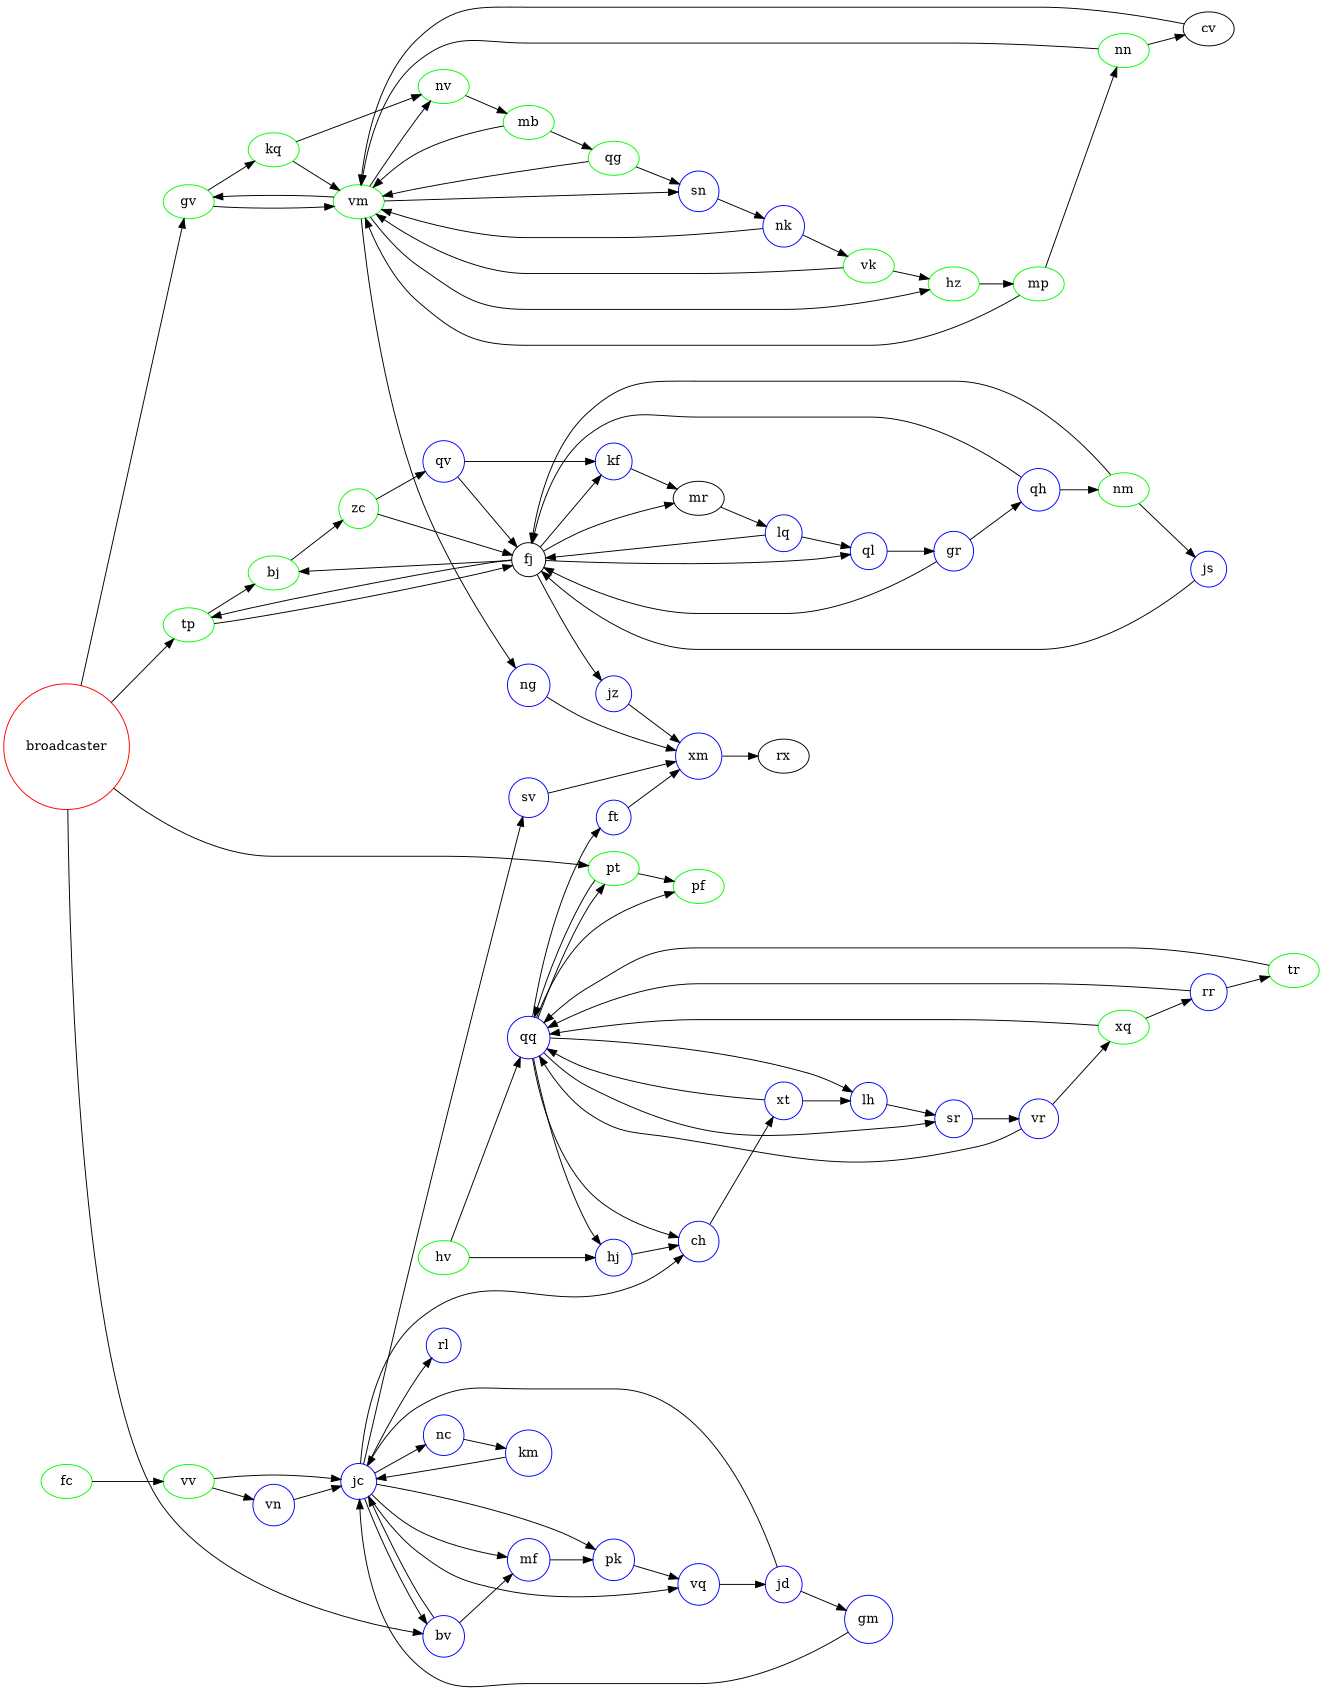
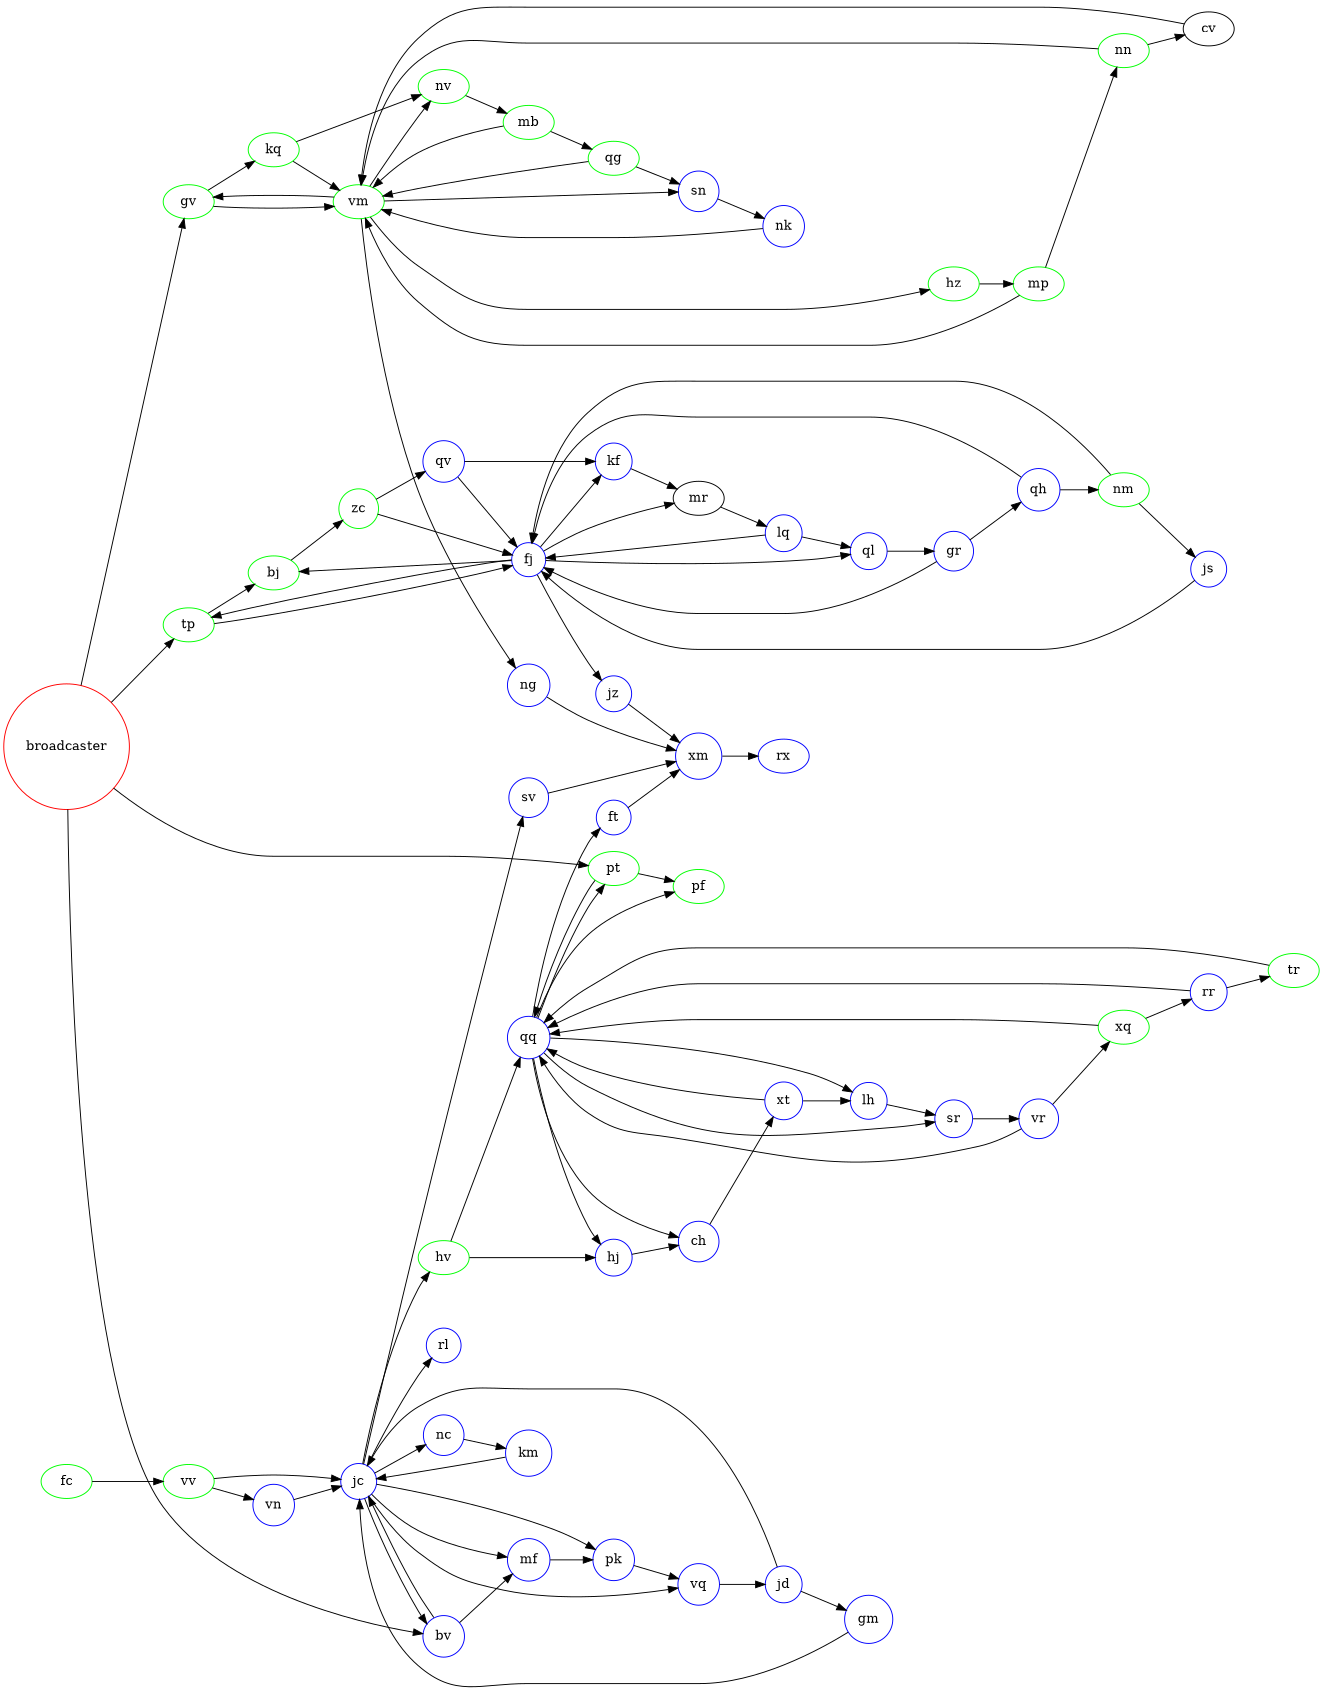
  digraph {
    rankdir=LR
    node [color=blue shape=circle]
    jc
    rl
    bv
    nc
    sv
    hv [color=green shape=ellipse]
    pk
    vq
    mf
    km
    xm
    qq
    hj
    jd
    bj [color=green shape=ellipse]
    zc [color=green]
-   fj [color=black]
+   fj
    qv
    fc [color=green shape=ellipse]
    vv [color=green shape=ellipse]
    vr
    xq [color=green shape=ellipse]
    ft
    pt [color=green shape=ellipse]
    pf [color=green shape=ellipse]
    sr
    lh
    ch
    rr
-   rx [color="" shape=""]
+   rx [shape=""]
    jz
    tp [color=green shape=ellipse]
    ql
    kf
    mr [color="" shape=""]
    gr
    lq
    tr [color=green shape=ellipse]
    sn
    nk
    vm [color=green shape=ellipse]
-   vk [color=green shape=ellipse]
    gm
    mp [color=green shape=ellipse]
    nn [color=green shape=ellipse]
    gv [color=green shape=ellipse]
    nv [color=green shape=ellipse]
    ng
    hz [color=green shape=ellipse]
    cv [color="" shape=""]
    broadcaster [color=red]
    kq [color=green shape=ellipse]
    qh
    nm [color=green shape=ellipse]
    js
    xt
    mb [color=green shape=ellipse]
    qg [color=green shape=ellipse]
    vn
    jc -> rl
    jc -> bv
    jc -> nc
    jc -> sv
-   jc -> ch
+   jc -> hv
    jc -> pk
    jc -> vq
    jc -> mf
    bv -> jc
    bv -> mf
    nc -> km
    sv -> xm
    hv -> qq
    hv -> hj
    pk -> vq
    vq -> jd
    mf -> pk
    km -> jc
    xm -> rx
    qq -> hj
    qq -> ft
    qq -> pt
    qq -> pf
    qq -> sr
    qq -> lh
    qq -> ch
    hj -> ch
    jd -> jc
    jd -> gm
    bj -> zc
    zc -> fj
    zc -> qv
    fj -> bj
    fj -> jz
    fj -> tp
    fj -> ql
    fj -> kf
    fj -> mr
    qv -> fj
    qv -> kf
    fc -> vv
    vv -> jc
    vv -> vn
    vr -> qq
    vr -> xq
    xq -> qq
    xq -> rr
    ft -> xm
    pt -> qq
    pt -> pf
    sr -> vr
    lh -> sr
    ch -> xt
    rr -> qq
    rr -> tr
    jz -> xm
    tp -> bj
    tp -> fj
    ql -> gr
    kf -> mr
    mr -> lq
    gr -> fj
    gr -> qh
    lq -> fj
    lq -> ql
    tr -> qq
    sn -> nk
    nk -> vm
-   nk -> vk
    vm -> sn
    vm -> gv
    vm -> nv
    vm -> ng
    vm -> hz
-   vk -> vm
-   vk -> hz
    gm -> jc
    mp -> vm
    mp -> nn
    nn -> vm
    nn -> cv
    gv -> vm
    gv -> kq
    nv -> mb
    ng -> xm
    hz -> mp
    cv -> vm
    broadcaster -> bv
    broadcaster -> pt
    broadcaster -> tp
    broadcaster -> gv
    kq -> vm
    kq -> nv
    qh -> fj
    qh -> nm
    nm -> fj
    nm -> js
    js -> fj
    xt -> qq
    xt -> lh
    mb -> vm
    mb -> qg
    qg -> sn
    qg -> vm
    vn -> jc
  }
